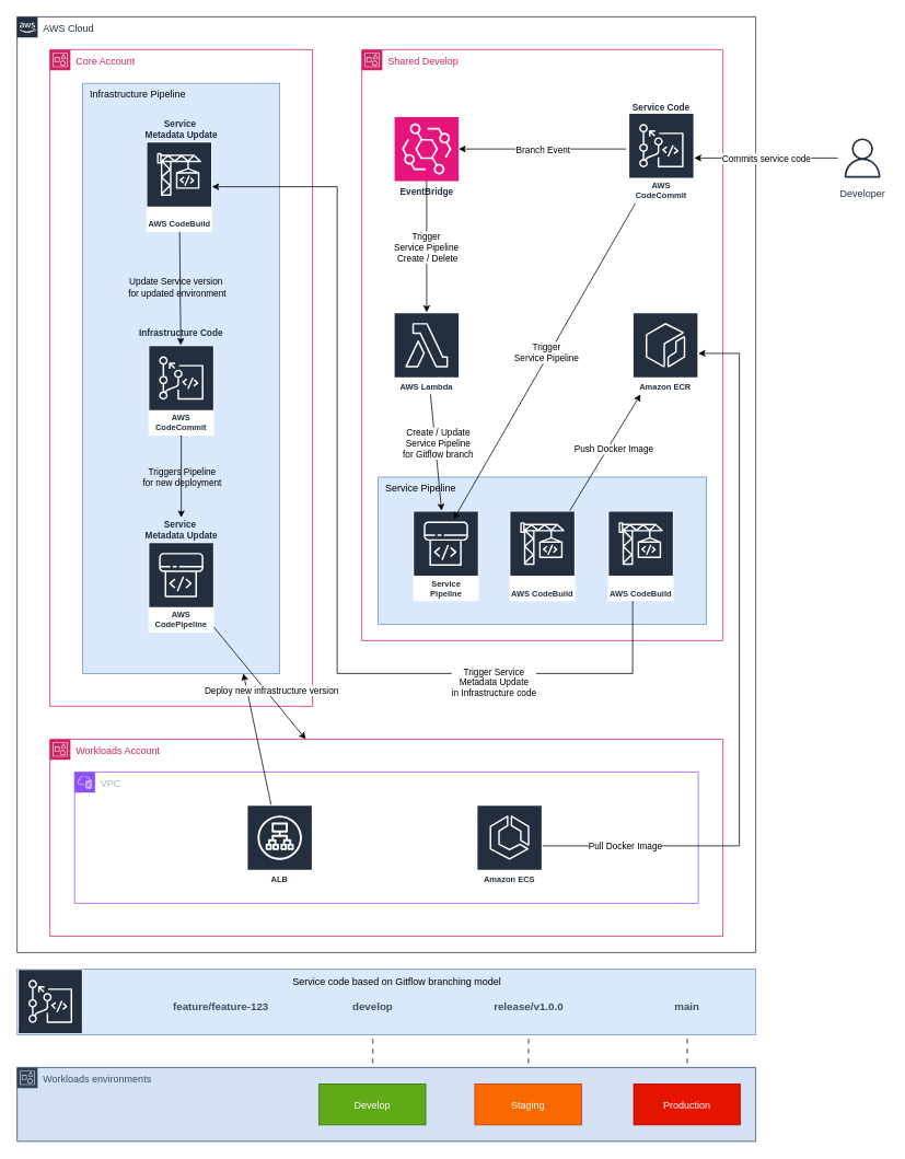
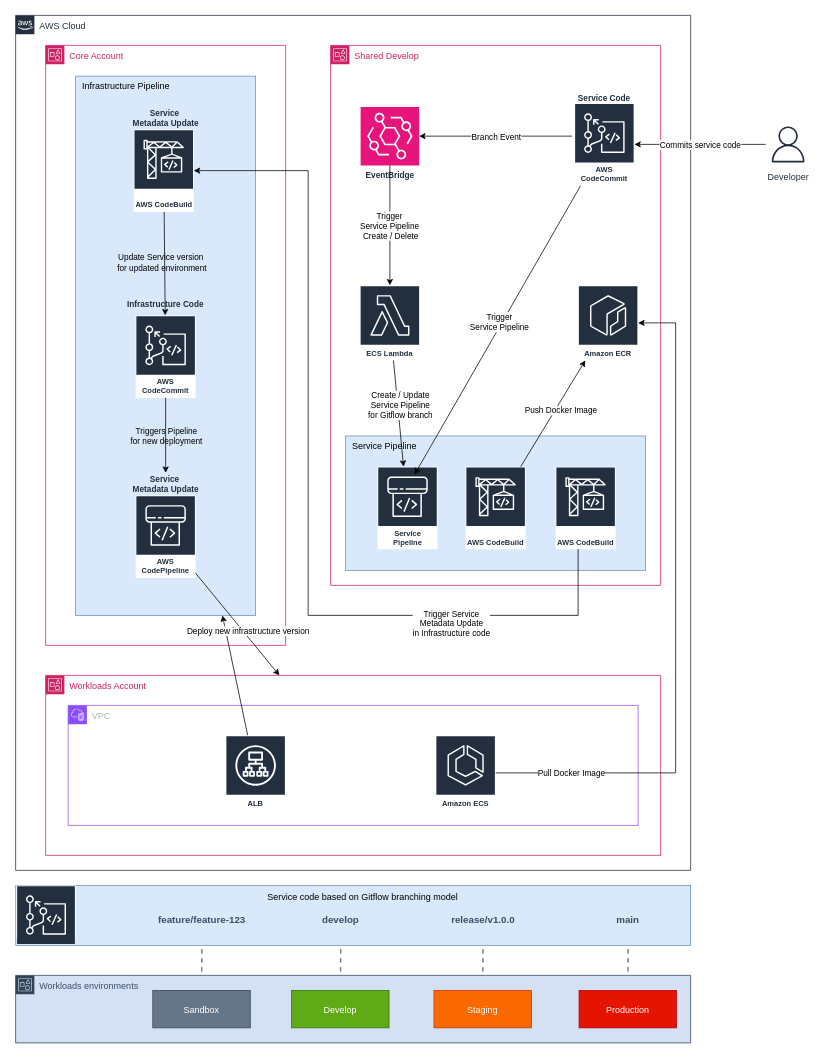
  <mxCell id="0" />
  <mxCell id="1" parent="0" />
  <mxCell id="2" value="Developer" style="sketch=0;outlineConnect=0;fontColor=#232F3E;gradientColor=none;strokeColor=#232F3E;fillColor=#ffffff;dashed=0;verticalLabelPosition=bottom;verticalAlign=top;align=center;html=1;fontSize=12;fontStyle=0;aspect=fixed;shape=mxgraph.aws4.resourceIcon;resIcon=mxgraph.aws4.user;" vertex="1" parent="1"><mxGeometry x="1020" y="162" width="60" height="60" as="geometry" /></mxCell>
  <mxCell id="3" value="AWS Cloud" style="points=[[0,0],[0.25,0],[0.5,0],[0.75,0],[1,0],[1,0.25],[1,0.5],[1,0.75],[1,1],[0.75,1],[0.5,1],[0.25,1],[0,1],[0,0.75],[0,0.5],[0,0.25]];outlineConnect=0;gradientColor=none;html=1;whiteSpace=wrap;fontSize=12;fontStyle=0;container=1;pointerEvents=0;collapsible=0;recursiveResize=0;shape=mxgraph.aws4.group;grIcon=mxgraph.aws4.group_aws_cloud_alt;strokeColor=#232F3E;fillColor=none;verticalAlign=top;align=left;spacingLeft=30;fontColor=#232F3E;dashed=0;" vertex="1" parent="1"><mxGeometry x="20" y="20" width="900" height="1140" as="geometry" /></mxCell>
  <mxCell id="4" value="Core Account" style="points=[[0,0],[0.25,0],[0.5,0],[0.75,0],[1,0],[1,0.25],[1,0.5],[1,0.75],[1,1],[0.75,1],[0.5,1],[0.25,1],[0,1],[0,0.75],[0,0.5],[0,0.25]];outlineConnect=0;gradientColor=none;html=1;whiteSpace=wrap;fontSize=12;fontStyle=0;container=1;pointerEvents=0;collapsible=0;recursiveResize=0;shape=mxgraph.aws4.group;grIcon=mxgraph.aws4.group_account;strokeColor=#CD2264;fillColor=none;verticalAlign=top;align=left;spacingLeft=30;fontColor=#CD2264;dashed=0;" vertex="1" parent="3"><mxGeometry x="40" y="40" width="320" height="800" as="geometry" /></mxCell>
  <mxCell id="5" value="Infrastructure Pipeline" style="shape=rect;fillColor=#dae8fc;strokeColor=#6c8ebf;align=left;horizontal=1;verticalAlign=top;spacingLeft=7;" vertex="1" parent="4"><mxGeometry x="40" y="41" width="240" height="719" as="geometry" /></mxCell>
  <mxCell id="6" value="AWS CodeBuild" style="sketch=0;outlineConnect=0;fontColor=#232F3E;gradientColor=none;strokeColor=#ffffff;fillColor=#232F3E;dashed=0;verticalLabelPosition=middle;verticalAlign=bottom;align=center;html=1;whiteSpace=wrap;fontSize=10;fontStyle=1;spacing=3;shape=mxgraph.aws4.productIcon;prIcon=mxgraph.aws4.codebuild;" vertex="1" parent="4"><mxGeometry x="117.5" y="112" width="80" height="110" as="geometry" /></mxCell>
  <mxCell id="7" value="Service&amp;nbsp;&lt;div&gt;Metadata Update&lt;/div&gt;" style="text;html=1;align=center;verticalAlign=middle;whiteSpace=wrap;rounded=0;fontColor=#232F3E;fontSize=11;fontStyle=1" vertex="1" parent="4"><mxGeometry x="112.5" y="82" width="95" height="30" as="geometry" /></mxCell>
  <mxCell id="8" value="" style="group" vertex="1" connectable="0" parent="4"><mxGeometry x="112.5" y="570" width="95" height="140" as="geometry" /></mxCell>
  <mxCell id="9" value="AWS CodePipeline" style="sketch=0;outlineConnect=0;fontColor=#232F3E;gradientColor=none;strokeColor=#ffffff;fillColor=#232F3E;dashed=0;verticalLabelPosition=middle;verticalAlign=bottom;align=center;html=1;whiteSpace=wrap;fontSize=10;fontStyle=1;spacing=3;shape=mxgraph.aws4.productIcon;prIcon=mxgraph.aws4.codepipeline;" vertex="1" parent="8"><mxGeometry x="7.5" y="30" width="80" height="110" as="geometry" /></mxCell>
  <mxCell id="10" value="Service&amp;nbsp;&lt;div&gt;Metadata Update&lt;/div&gt;" style="text;html=1;align=center;verticalAlign=middle;whiteSpace=wrap;rounded=0;fontColor=#232F3E;fontSize=11;fontStyle=1" vertex="1" parent="8"><mxGeometry width="95" height="30" as="geometry" /></mxCell>
  <mxCell id="11" value="" style="group" vertex="1" connectable="0" parent="4"><mxGeometry x="106.25" y="330" width="107.5" height="140" as="geometry" /></mxCell>
  <mxCell id="12" value="AWS CodeCommit" style="sketch=0;outlineConnect=0;fontColor=#232F3E;gradientColor=none;strokeColor=#ffffff;fillColor=#232F3E;dashed=0;verticalLabelPosition=middle;verticalAlign=bottom;align=center;html=1;whiteSpace=wrap;fontSize=10;fontStyle=1;spacing=3;shape=mxgraph.aws4.productIcon;prIcon=mxgraph.aws4.codecommit;" vertex="1" parent="11"><mxGeometry x="13.75" y="30" width="80" height="110" as="geometry" /></mxCell>
  <mxCell id="13" value="Infrastructure Code" style="text;html=1;align=center;verticalAlign=middle;whiteSpace=wrap;rounded=0;fontColor=#232F3E;fontSize=11;fontStyle=1" vertex="1" parent="11"><mxGeometry width="107.5" height="30" as="geometry" /></mxCell>
  <mxCell id="14" value="" style="endArrow=classic;html=1;rounded=0;" edge="1" parent="4" source="6" target="12"><mxGeometry relative="1" as="geometry"><mxPoint x="270" y="510" as="sourcePoint" /><mxPoint x="331" y="334" as="targetPoint" /></mxGeometry></mxCell>
  <mxCell id="15" value="Update Service version&amp;nbsp;&lt;div&gt;for updated environment&lt;/div&gt;" style="edgeLabel;resizable=0;html=1;;align=center;verticalAlign=middle;labelBackgroundColor=none;" connectable="0" vertex="1" parent="14"><mxGeometry relative="1" as="geometry"><mxPoint x="-4" y="-1" as="offset" /></mxGeometry></mxCell>
  <mxCell id="16" value="" style="endArrow=classic;html=1;rounded=0;" edge="1" parent="4" source="12" target="10"><mxGeometry relative="1" as="geometry"><mxPoint x="280" y="430" as="sourcePoint" /><mxPoint x="281" y="568" as="targetPoint" /></mxGeometry></mxCell>
  <mxCell id="17" value="Triggers Pipeline&lt;div&gt;for new deployment&lt;/div&gt;" style="edgeLabel;resizable=0;html=1;;align=center;verticalAlign=middle;labelBackgroundColor=none;" connectable="0" vertex="1" parent="16"><mxGeometry relative="1" as="geometry"><mxPoint as="offset" /></mxGeometry></mxCell>
  <mxCell id="18" value="Shared Develop" style="points=[[0,0],[0.25,0],[0.5,0],[0.75,0],[1,0],[1,0.25],[1,0.5],[1,0.75],[1,1],[0.75,1],[0.5,1],[0.25,1],[0,1],[0,0.75],[0,0.5],[0,0.25]];outlineConnect=0;gradientColor=none;html=1;whiteSpace=wrap;fontSize=12;fontStyle=0;container=1;pointerEvents=0;collapsible=0;recursiveResize=0;shape=mxgraph.aws4.group;grIcon=mxgraph.aws4.group_account;strokeColor=#CD2264;fillColor=none;verticalAlign=top;align=left;spacingLeft=30;fontColor=#CD2264;dashed=0;" vertex="1" parent="3"><mxGeometry x="420" y="40" width="440" height="720" as="geometry" /></mxCell>
  <mxCell id="19" value="&lt;font style=&quot;font-size: 11px;&quot;&gt;EventBridge&lt;/font&gt;" style="sketch=0;points=[[0,0,0],[0.25,0,0],[0.5,0,0],[0.75,0,0],[1,0,0],[0,1,0],[0.25,1,0],[0.5,1,0],[0.75,1,0],[1,1,0],[0,0.25,0],[0,0.5,0],[0,0.75,0],[1,0.25,0],[1,0.5,0],[1,0.75,0]];outlineConnect=0;fontColor=#232F3E;fillColor=#E7157B;strokeColor=#ffffff;dashed=0;verticalLabelPosition=bottom;verticalAlign=top;align=center;html=1;fontSize=11;fontStyle=1;aspect=fixed;shape=mxgraph.aws4.resourceIcon;resIcon=mxgraph.aws4.eventbridge;" vertex="1" parent="18"><mxGeometry x="40" y="82" width="78" height="78" as="geometry" /></mxCell>
  <mxCell id="20" value="" style="group" vertex="1" connectable="0" parent="18"><mxGeometry x="320" y="55" width="90" height="132" as="geometry" /></mxCell>
  <mxCell id="21" value="AWS CodeCommit" style="sketch=0;outlineConnect=0;fontColor=#232F3E;gradientColor=none;strokeColor=#ffffff;fillColor=#232F3E;dashed=0;verticalLabelPosition=middle;verticalAlign=bottom;align=center;html=1;whiteSpace=wrap;fontSize=10;fontStyle=1;spacing=3;shape=mxgraph.aws4.productIcon;prIcon=mxgraph.aws4.codecommit;" vertex="1" parent="20"><mxGeometry x="5" y="22" width="80" height="110" as="geometry" /></mxCell>
  <mxCell id="22" value="Service Code" style="text;html=1;align=center;verticalAlign=middle;whiteSpace=wrap;rounded=0;fontColor=#232F3E;fontSize=11;fontStyle=1" vertex="1" parent="20"><mxGeometry width="90" height="30" as="geometry" /></mxCell>
- <mxCell id="23" value="AWS Lambda" style="sketch=0;outlineConnect=0;fontColor=#232F3E;gradientColor=none;strokeColor=#ffffff;fillColor=#232F3E;dashed=0;verticalLabelPosition=middle;verticalAlign=bottom;align=center;html=1;whiteSpace=wrap;fontSize=10;fontStyle=1;spacing=3;shape=mxgraph.aws4.productIcon;prIcon=mxgraph.aws4.lambda;" vertex="1" parent="18"><mxGeometry x="39" y="320" width="80" height="100" as="geometry" /></mxCell>
+ <mxCell id="23" value="ECS Lambda" style="sketch=0;outlineConnect=0;fontColor=#232F3E;gradientColor=none;strokeColor=#ffffff;fillColor=#232F3E;dashed=0;verticalLabelPosition=middle;verticalAlign=bottom;align=center;html=1;whiteSpace=wrap;fontSize=10;fontStyle=1;spacing=3;shape=mxgraph.aws4.productIcon;prIcon=mxgraph.aws4.lambda;" vertex="1" parent="18"><mxGeometry x="39" y="320" width="80" height="100" as="geometry" /></mxCell>
  <mxCell id="24" value="" style="endArrow=classic;html=1;rounded=0;" edge="1" parent="18" source="19" target="23"><mxGeometry relative="1" as="geometry"><mxPoint x="120" y="230" as="sourcePoint" /><mxPoint x="220" y="230" as="targetPoint" /></mxGeometry></mxCell>
  <mxCell id="25" value="Trigger&amp;nbsp;&lt;div&gt;Service Pipeline&amp;nbsp;&lt;/div&gt;&lt;div&gt;Create / Delete&lt;/div&gt;" style="edgeLabel;resizable=0;html=1;;align=center;verticalAlign=middle;" connectable="0" vertex="1" parent="24"><mxGeometry relative="1" as="geometry" /></mxCell>
  <mxCell id="26" value="" style="endArrow=classic;html=1;rounded=0;exitX=-0.037;exitY=0.4;exitDx=0;exitDy=0;exitPerimeter=0;entryX=1;entryY=0.5;entryDx=0;entryDy=0;entryPerimeter=0;" edge="1" parent="18" source="21" target="19"><mxGeometry relative="1" as="geometry"><mxPoint x="270" y="140" as="sourcePoint" /><mxPoint x="170" y="140" as="targetPoint" /></mxGeometry></mxCell>
  <mxCell id="27" value="Branch Event" style="edgeLabel;resizable=0;html=1;;align=center;verticalAlign=middle;" connectable="0" vertex="1" parent="26"><mxGeometry relative="1" as="geometry" /></mxCell>
  <mxCell id="28" value="Amazon ECR" style="sketch=0;outlineConnect=0;fontColor=#232F3E;gradientColor=none;strokeColor=#ffffff;fillColor=#232F3E;dashed=0;verticalLabelPosition=middle;verticalAlign=bottom;align=center;html=1;whiteSpace=wrap;fontSize=10;fontStyle=1;spacing=3;shape=mxgraph.aws4.productIcon;prIcon=mxgraph.aws4.ecr;" vertex="1" parent="18"><mxGeometry x="330" y="320" width="80" height="100" as="geometry" /></mxCell>
  <mxCell id="29" value="Service Pipeline" style="shape=rect;fillColor=#dae8fc;strokeColor=#6c8ebf;align=left;horizontal=1;verticalAlign=top;spacingLeft=7;" vertex="1" parent="3"><mxGeometry x="440" y="560.76" width="400" height="179.24" as="geometry" /></mxCell>
  <mxCell id="30" value="" style="group" vertex="1" connectable="0" parent="3"><mxGeometry x="477.5" y="579.76" width="90" height="132" as="geometry" /></mxCell>
  <mxCell id="31" value="Service&lt;div&gt;Pipeline&lt;/div&gt;" style="sketch=0;outlineConnect=0;fontColor=#232F3E;gradientColor=none;strokeColor=#ffffff;fillColor=#232F3E;dashed=0;verticalLabelPosition=middle;verticalAlign=bottom;align=center;html=1;whiteSpace=wrap;fontSize=10;fontStyle=1;spacing=3;shape=mxgraph.aws4.productIcon;prIcon=mxgraph.aws4.codepipeline;" vertex="1" parent="30"><mxGeometry x="5" y="22" width="80" height="110" as="geometry" /></mxCell>
  <mxCell id="32" value="AWS CodeBuild" style="sketch=0;outlineConnect=0;fontColor=#232F3E;gradientColor=none;strokeColor=#ffffff;fillColor=#232F3E;dashed=0;verticalLabelPosition=middle;verticalAlign=bottom;align=center;html=1;whiteSpace=wrap;fontSize=10;fontStyle=1;spacing=3;shape=mxgraph.aws4.productIcon;prIcon=mxgraph.aws4.codebuild;" vertex="1" parent="3"><mxGeometry x="600" y="601.76" width="80" height="110" as="geometry" /></mxCell>
  <mxCell id="33" value="" style="endArrow=classic;html=1;rounded=0;" edge="1" parent="3" source="32" target="28"><mxGeometry relative="1" as="geometry"><mxPoint x="409" y="580" as="sourcePoint" /><mxPoint x="570" y="383" as="targetPoint" /></mxGeometry></mxCell>
  <mxCell id="34" value="Push Docker Image" style="edgeLabel;resizable=0;html=1;;align=center;verticalAlign=middle;" connectable="0" vertex="1" parent="33"><mxGeometry relative="1" as="geometry"><mxPoint x="10" y="-4" as="offset" /></mxGeometry></mxCell>
  <mxCell id="35" value="AWS CodeBuild" style="sketch=0;outlineConnect=0;fontColor=#232F3E;gradientColor=none;strokeColor=#ffffff;fillColor=#232F3E;dashed=0;verticalLabelPosition=middle;verticalAlign=bottom;align=center;html=1;whiteSpace=wrap;fontSize=10;fontStyle=1;spacing=3;shape=mxgraph.aws4.productIcon;prIcon=mxgraph.aws4.codebuild;" vertex="1" parent="3"><mxGeometry x="720" y="601.76" width="80" height="110" as="geometry" /></mxCell>
  <mxCell id="36" value="" style="endArrow=classic;html=1;rounded=0;edgeStyle=orthogonalEdgeStyle;" edge="1" parent="3" source="35" target="6"><mxGeometry relative="1" as="geometry"><mxPoint x="618" y="626" as="sourcePoint" /><mxPoint x="707" y="430" as="targetPoint" /><Array as="points"><mxPoint x="750" y="800" /><mxPoint x="390" y="800" /><mxPoint x="390" y="207" /></Array></mxGeometry></mxCell>
  <mxCell id="37" value="Trigger Service&lt;div&gt;Metadata Update&lt;/div&gt;&lt;div&gt;in Infrastructure code&lt;/div&gt;" style="edgeLabel;resizable=0;html=1;;align=center;verticalAlign=middle;" connectable="0" vertex="1" parent="36"><mxGeometry relative="1" as="geometry"><mxPoint x="190" y="159" as="offset" /></mxGeometry></mxCell>
  <mxCell id="38" value="Workloads Account" style="points=[[0,0],[0.25,0],[0.5,0],[0.75,0],[1,0],[1,0.25],[1,0.5],[1,0.75],[1,1],[0.75,1],[0.5,1],[0.25,1],[0,1],[0,0.75],[0,0.5],[0,0.25]];outlineConnect=0;gradientColor=none;html=1;whiteSpace=wrap;fontSize=12;fontStyle=0;container=1;pointerEvents=0;collapsible=0;recursiveResize=0;shape=mxgraph.aws4.group;grIcon=mxgraph.aws4.group_account;strokeColor=#CD2264;fillColor=none;verticalAlign=top;align=left;spacingLeft=30;fontColor=#CD2264;dashed=0;" vertex="1" parent="3"><mxGeometry x="40" y="880" width="820" height="240" as="geometry" /></mxCell>
  <mxCell id="39" value="VPC" style="points=[[0,0],[0.25,0],[0.5,0],[0.75,0],[1,0],[1,0.25],[1,0.5],[1,0.75],[1,1],[0.75,1],[0.5,1],[0.25,1],[0,1],[0,0.75],[0,0.5],[0,0.25]];outlineConnect=0;gradientColor=none;html=1;whiteSpace=wrap;fontSize=12;fontStyle=0;container=1;pointerEvents=0;collapsible=0;recursiveResize=0;shape=mxgraph.aws4.group;grIcon=mxgraph.aws4.group_vpc2;strokeColor=#8C4FFF;fillColor=none;verticalAlign=top;align=left;spacingLeft=30;fontColor=#AAB7B8;dashed=0;" vertex="1" parent="38"><mxGeometry x="30" y="40" width="760" height="160" as="geometry" /></mxCell>
  <mxCell id="40" style="edgeStyle=none;rounded=0;orthogonalLoop=1;jettySize=auto;html=1;" edge="1" parent="39" source="41" target="5"><mxGeometry relative="1" as="geometry" /></mxCell>
  <mxCell id="41" value="ALB" style="sketch=0;outlineConnect=0;fontColor=#232F3E;gradientColor=none;strokeColor=#ffffff;fillColor=#232F3E;dashed=0;verticalLabelPosition=middle;verticalAlign=bottom;align=center;html=1;whiteSpace=wrap;fontSize=10;fontStyle=1;spacing=3;shape=mxgraph.aws4.productIcon;prIcon=mxgraph.aws4.application_load_balancer;" vertex="1" parent="39"><mxGeometry x="210" y="40" width="80" height="100" as="geometry" /></mxCell>
  <mxCell id="42" value="Amazon ECS" style="sketch=0;outlineConnect=0;fontColor=#232F3E;gradientColor=none;strokeColor=#ffffff;fillColor=#232F3E;dashed=0;verticalLabelPosition=middle;verticalAlign=bottom;align=center;html=1;whiteSpace=wrap;fontSize=10;fontStyle=1;spacing=3;shape=mxgraph.aws4.productIcon;prIcon=mxgraph.aws4.ecs;" vertex="1" parent="39"><mxGeometry x="490" y="40" width="80" height="100" as="geometry" /></mxCell>
  <mxCell id="43" value="" style="endArrow=classic;html=1;rounded=0;" edge="1" parent="3" source="23" target="31"><mxGeometry relative="1" as="geometry"><mxPoint x="570" y="380" as="sourcePoint" /><mxPoint x="682" y="380" as="targetPoint" /></mxGeometry></mxCell>
  <mxCell id="44" value="Create / Update&lt;div&gt;Service Pipeline&lt;/div&gt;&lt;div&gt;for Gitflow branch&lt;/div&gt;" style="edgeLabel;resizable=0;html=1;;align=center;verticalAlign=middle;" connectable="0" vertex="1" parent="43"><mxGeometry relative="1" as="geometry"><mxPoint x="2" y="-11" as="offset" /></mxGeometry></mxCell>
  <mxCell id="45" value="" style="endArrow=classic;html=1;rounded=0;" edge="1" parent="3" source="9" target="38"><mxGeometry relative="1" as="geometry"><mxPoint x="270" y="902" as="sourcePoint" /><mxPoint x="342" y="760" as="targetPoint" /></mxGeometry></mxCell>
  <mxCell id="46" value="Deploy new infrastructure version" style="edgeLabel;resizable=0;html=1;;align=center;verticalAlign=middle;" connectable="0" vertex="1" parent="45"><mxGeometry relative="1" as="geometry"><mxPoint x="14" y="9" as="offset" /></mxGeometry></mxCell>
  <mxCell id="47" value="" style="endArrow=classic;html=1;rounded=0;edgeStyle=orthogonalEdgeStyle;" edge="1" parent="3" source="42" target="28"><mxGeometry relative="1" as="geometry"><mxPoint x="683" y="612" as="sourcePoint" /><mxPoint x="770" y="470" as="targetPoint" /><Array as="points"><mxPoint x="880" y="1010" /><mxPoint x="880" y="410" /></Array></mxGeometry></mxCell>
  <mxCell id="48" value="Pull Docker Image" style="edgeLabel;resizable=0;html=1;;align=center;verticalAlign=middle;" connectable="0" vertex="1" parent="47"><mxGeometry relative="1" as="geometry"><mxPoint x="-140" y="205" as="offset" /></mxGeometry></mxCell>
  <mxCell id="49" value="" style="endArrow=classic;html=1;rounded=0;" edge="1" parent="1" source="2" target="21"><mxGeometry relative="1" as="geometry"><mxPoint x="1100" y="240" as="sourcePoint" /><mxPoint x="980" y="180" as="targetPoint" /></mxGeometry></mxCell>
  <mxCell id="50" value="Commits service code" style="edgeLabel;resizable=0;html=1;;align=center;verticalAlign=middle;" connectable="0" vertex="1" parent="49"><mxGeometry relative="1" as="geometry" /></mxCell>
  <mxCell id="51" value="" style="endArrow=classic;html=1;rounded=0;" edge="1" parent="1" source="21"><mxGeometry relative="1" as="geometry"><mxPoint x="550" y="490" as="sourcePoint" /><mxPoint x="552" y="632" as="targetPoint" /></mxGeometry></mxCell>
  <mxCell id="52" value="Trigger&lt;div&gt;Service Pipeline&lt;/div&gt;" style="edgeLabel;resizable=0;html=1;;align=center;verticalAlign=middle;" connectable="0" vertex="1" parent="51"><mxGeometry relative="1" as="geometry"><mxPoint x="2" y="-11" as="offset" /></mxGeometry></mxCell>
  <mxCell id="53" style="edgeStyle=none;rounded=0;orthogonalLoop=1;jettySize=auto;html=1;exitX=1;exitY=0;exitDx=0;exitDy=0;" edge="1" parent="1" source="58" target="58"><mxGeometry relative="1" as="geometry" /></mxCell>
+ <mxCell id="54" style="edgeStyle=none;rounded=0;orthogonalLoop=1;jettySize=auto;html=1;exitX=0.5;exitY=1;exitDx=0;exitDy=0;dashed=1;strokeWidth=2;strokeColor=#808080;entryX=0.5;entryY=0;entryDx=0;entryDy=0;" edge="1" parent="1" source="65" target="59"><mxGeometry relative="1" as="geometry"><mxPoint x="226" y="1520" as="targetPoint" /></mxGeometry></mxCell>
  <mxCell id="55" style="edgeStyle=none;rounded=0;orthogonalLoop=1;jettySize=auto;html=1;exitX=0.5;exitY=1;exitDx=0;exitDy=0;strokeWidth=2;dashed=1;strokeColor=#808080;" edge="1" parent="1" source="66" target="60"><mxGeometry relative="1" as="geometry" /></mxCell>
  <mxCell id="56" style="edgeStyle=none;rounded=0;orthogonalLoop=1;jettySize=auto;html=1;exitX=0.5;exitY=1;exitDx=0;exitDy=0;entryX=0.5;entryY=0;entryDx=0;entryDy=0;strokeWidth=2;dashed=1;strokeColor=#808080;" edge="1" parent="1" source="67" target="61"><mxGeometry relative="1" as="geometry" /></mxCell>
  <mxCell id="57" style="edgeStyle=none;rounded=0;orthogonalLoop=1;jettySize=auto;html=1;exitX=0.5;exitY=1;exitDx=0;exitDy=0;strokeWidth=2;dashed=1;strokeColor=#808080;" edge="1" parent="1" source="68" target="62"><mxGeometry relative="1" as="geometry" /></mxCell>
  <mxCell id="58" value="Workloads environments" style="points=[[0,0],[0.25,0],[0.5,0],[0.75,0],[1,0],[1,0.25],[1,0.5],[1,0.75],[1,1],[0.75,1],[0.5,1],[0.25,1],[0,1],[0,0.75],[0,0.5],[0,0.25]];outlineConnect=0;html=1;whiteSpace=wrap;fontSize=12;fontStyle=0;container=0;pointerEvents=0;collapsible=0;recursiveResize=0;shape=mxgraph.aws4.group;grIcon=mxgraph.aws4.group_account;strokeColor=#314354;fillColor=#D4E1F5;verticalAlign=top;align=left;spacingLeft=30;dashed=0;fontColor=#3B4E69;" vertex="1" parent="1"><mxGeometry x="20" y="1300" width="900" height="90" as="geometry" /></mxCell>
+ <mxCell id="59" value="Sandbox" style="shape=rect;fillColor=#647687;strokeColor=#314354;fontColor=#ffffff;" vertex="1" parent="1"><mxGeometry x="202.888" y="1320" width="130" height="50" as="geometry" /></mxCell>
  <mxCell id="60" value="Develop" style="shape=rect;fillColor=#60a917;strokeColor=#2D7600;fontColor=#ffffff;" vertex="1" parent="1"><mxGeometry x="387.897" y="1320" width="130" height="50" as="geometry" /></mxCell>
  <mxCell id="61" value="Staging" style="shape=rect;fillColor=#fa6800;strokeColor=#C73500;fontColor=#FFFFFF;" vertex="1" parent="1"><mxGeometry x="577.743" y="1320" width="130" height="50" as="geometry" /></mxCell>
  <mxCell id="62" value="Production" style="shape=rect;fillColor=#e51400;strokeColor=#B20000;fontColor=#ffffff;" vertex="1" parent="1"><mxGeometry x="771.217" y="1320" width="130" height="50" as="geometry" /></mxCell>
  <mxCell id="63" value="" style="shape=rect;fillColor=#dae8fc;strokeColor=#6c8ebf;" vertex="1" parent="1"><mxGeometry x="20.12" y="1180" width="899.88" height="80" as="geometry" /></mxCell>
  <mxCell id="64" value="" style="sketch=0;outlineConnect=0;fontColor=#232F3E;gradientColor=none;strokeColor=#ffffff;fillColor=#232F3E;dashed=0;verticalLabelPosition=middle;verticalAlign=bottom;align=center;html=1;whiteSpace=wrap;fontSize=10;fontStyle=1;spacing=3;shape=mxgraph.aws4.productIcon;prIcon=mxgraph.aws4.codecommit;" vertex="1" parent="1"><mxGeometry x="21" y="1180" width="79" height="70" as="geometry" /></mxCell>
  <mxCell id="65" value="feature/feature-123" style="text;html=1;align=center;verticalAlign=middle;whiteSpace=wrap;rounded=0;fontStyle=1;fontColor=#3B4E69;fontSize=13;" vertex="1" parent="1"><mxGeometry x="189.999" y="1211" width="157.197" height="30" as="geometry" /></mxCell>
  <mxCell id="66" value="develop" style="text;html=1;align=center;verticalAlign=middle;whiteSpace=wrap;rounded=0;fontStyle=1;fontColor=#3B4E69;fontSize=13;" vertex="1" parent="1"><mxGeometry x="387.101" y="1211" width="133.013" height="30" as="geometry" /></mxCell>
  <mxCell id="67" value="release/v1.0.0" style="text;html=1;align=center;verticalAlign=middle;whiteSpace=wrap;rounded=0;fontStyle=1;fontColor=#3B4E69;fontSize=13;" vertex="1" parent="1"><mxGeometry x="576.947" y="1211" width="133.013" height="30" as="geometry" /></mxCell>
  <mxCell id="68" value="main" style="text;html=1;align=center;verticalAlign=middle;whiteSpace=wrap;rounded=0;fontStyle=1;fontColor=#3B4E69;fontSize=13;" vertex="1" parent="1"><mxGeometry x="770.421" y="1211" width="133.013" height="30" as="geometry" /></mxCell>
  <mxCell id="69" value="Service code based on Gitflow branching model" style="text;html=1;align=center;verticalAlign=middle;whiteSpace=wrap;rounded=0;" vertex="1" parent="1"><mxGeometry x="347.49" y="1181" width="272.26" height="30" as="geometry" /></mxCell>
